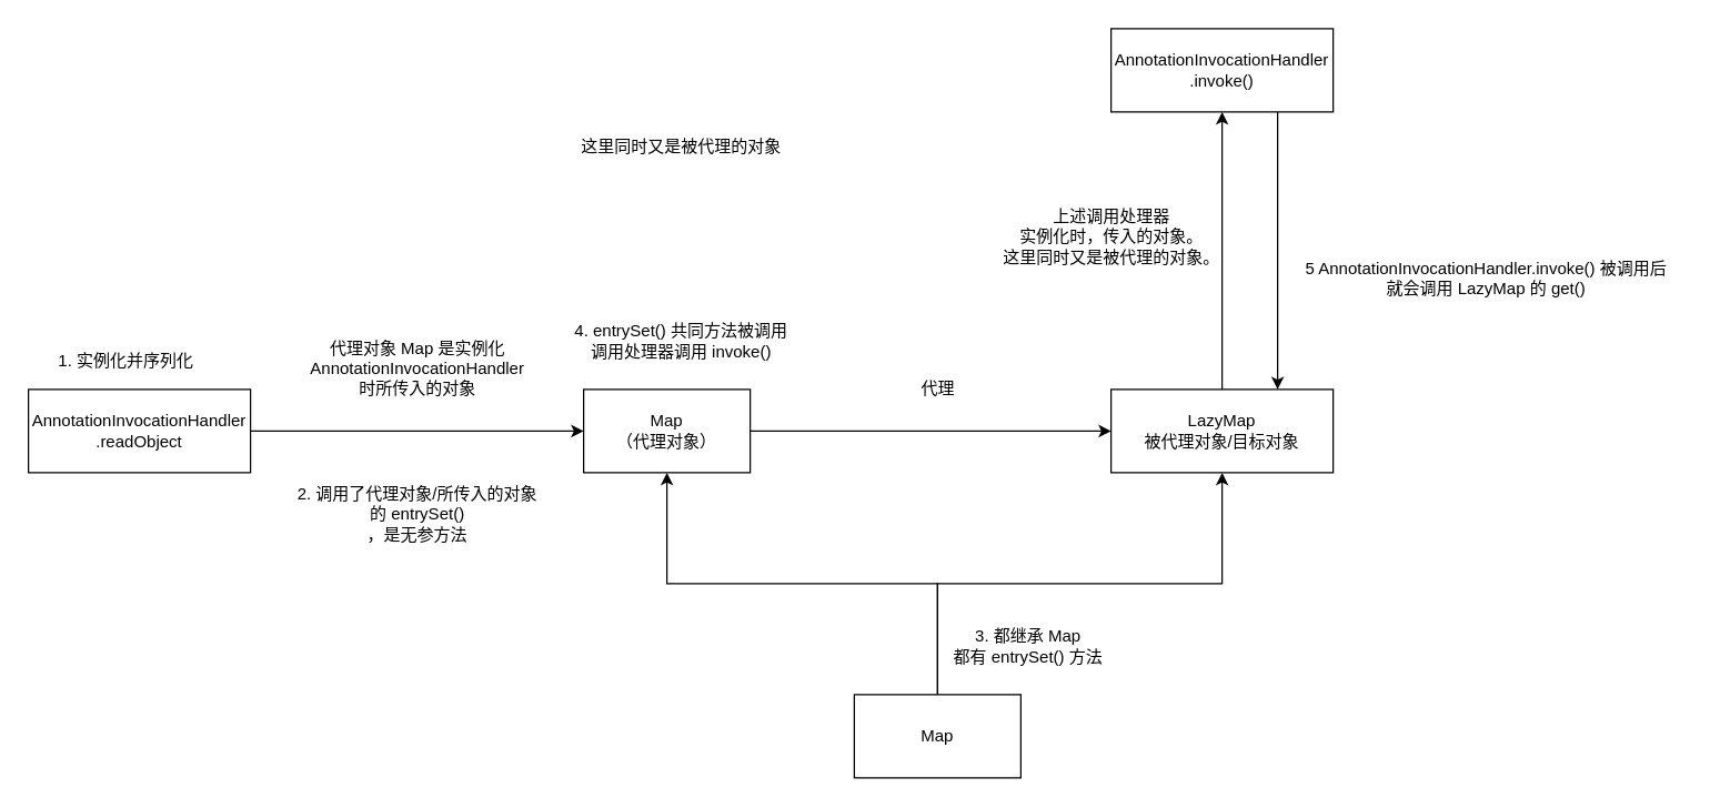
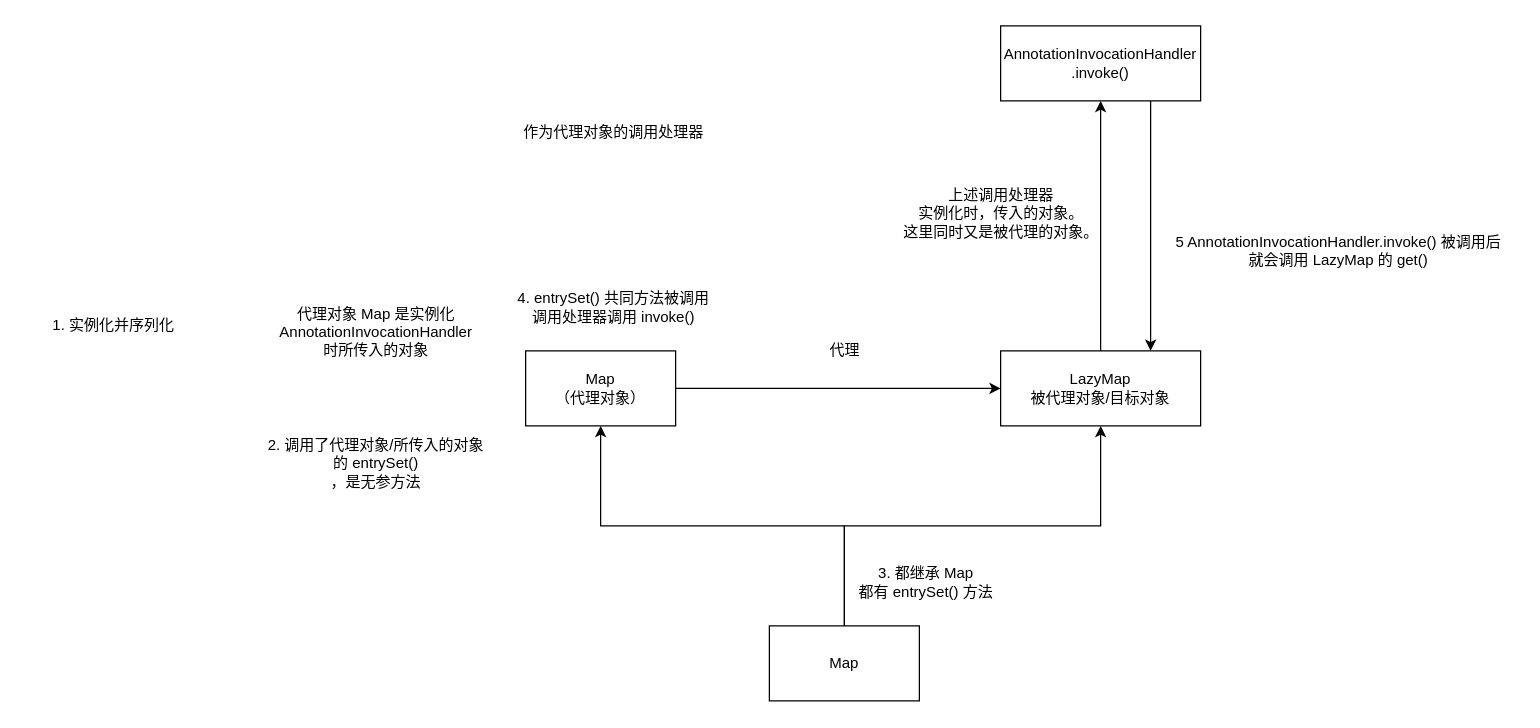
  <mxCell id="0" />
  <mxCell id="1" parent="0" />
  <mxCell id="2" style="edgeStyle=orthogonalEdgeStyle;rounded=0;orthogonalLoop=1;jettySize=auto;html=1;exitX=0.5;exitY=0;exitDx=0;exitDy=0;entryX=0.5;entryY=1;entryDx=0;entryDy=0;" parent="1" source="3" target="5" edge="1"><mxGeometry relative="1" as="geometry" /></mxCell>
  <mxCell id="3" value="LazyMap&lt;br&gt;被代理对象/目标对象" style="rounded=0;whiteSpace=wrap;html=1;" parent="1" vertex="1"><mxGeometry x="800" y="280" width="160" height="60" as="geometry" /></mxCell>
  <mxCell id="4" style="edgeStyle=orthogonalEdgeStyle;rounded=0;orthogonalLoop=1;jettySize=auto;html=1;exitX=0.75;exitY=1;exitDx=0;exitDy=0;entryX=0.75;entryY=0;entryDx=0;entryDy=0;" parent="1" source="5" target="3" edge="1"><mxGeometry relative="1" as="geometry" /></mxCell>
  <mxCell id="5" value="AnnotationInvocationHandler&lt;br&gt;.invoke()" style="rounded=0;whiteSpace=wrap;html=1;" parent="1" vertex="1"><mxGeometry x="800" y="20" width="160" height="60" as="geometry" /></mxCell>
- <mxCell id="6" style="edgeStyle=orthogonalEdgeStyle;rounded=0;orthogonalLoop=1;jettySize=auto;html=1;entryX=0;entryY=0.5;entryDx=0;entryDy=0;" parent="1" source="7" target="9" edge="1"><mxGeometry relative="1" as="geometry" /></mxCell>
- <mxCell id="7" value="AnnotationInvocationHandler&lt;br&gt;.readObject" style="rounded=0;whiteSpace=wrap;html=1;" parent="1" vertex="1"><mxGeometry x="20" y="280" width="160" height="60" as="geometry" /></mxCell>
  <mxCell id="8" style="edgeStyle=orthogonalEdgeStyle;rounded=0;orthogonalLoop=1;jettySize=auto;html=1;exitX=1;exitY=0.5;exitDx=0;exitDy=0;entryX=0;entryY=0.5;entryDx=0;entryDy=0;" parent="1" source="9" target="3" edge="1"><mxGeometry relative="1" as="geometry" /></mxCell>
  <mxCell id="9" value="&amp;nbsp;Map&amp;nbsp;&lt;br&gt;（代理对象）" style="whiteSpace=wrap;html=1;rounded=0;" parent="1" vertex="1"><mxGeometry x="420" y="280" width="120" height="60" as="geometry" /></mxCell>
  <mxCell id="10" value="代理" style="text;html=1;align=center;verticalAlign=middle;resizable=0;points=[];autosize=1;strokeColor=none;fillColor=none;" parent="1" vertex="1"><mxGeometry x="650" y="265" width="50" height="30" as="geometry" /></mxCell>
  <mxCell id="11" style="edgeStyle=orthogonalEdgeStyle;rounded=0;orthogonalLoop=1;jettySize=auto;html=1;exitX=0.5;exitY=0;exitDx=0;exitDy=0;entryX=0.5;entryY=1;entryDx=0;entryDy=0;" parent="1" source="13" target="9" edge="1"><mxGeometry relative="1" as="geometry" /></mxCell>
  <mxCell id="12" style="edgeStyle=orthogonalEdgeStyle;rounded=0;orthogonalLoop=1;jettySize=auto;html=1;entryX=0.5;entryY=1;entryDx=0;entryDy=0;" parent="1" source="13" target="3" edge="1"><mxGeometry relative="1" as="geometry"><Array as="points"><mxPoint x="675" y="420" /><mxPoint x="880" y="420" /></Array></mxGeometry></mxCell>
  <mxCell id="13" value="Map" style="rounded=0;whiteSpace=wrap;html=1;" parent="1" vertex="1"><mxGeometry x="615" y="500" width="120" height="60" as="geometry" /></mxCell>
- <mxCell id="14" value="这里同时又是被代理的对象" style="text;html=1;align=center;verticalAlign=middle;resizable=0;points=[];autosize=1;strokeColor=none;fillColor=none;" parent="1" vertex="1"><mxGeometry x="405" y="90" width="170" height="30" as="geometry" /></mxCell>
+ <mxCell id="14" value="作为代理对象的调用处理器" style="text;html=1;align=center;verticalAlign=middle;resizable=0;points=[];autosize=1;strokeColor=none;fillColor=none;" parent="1" vertex="1"><mxGeometry x="405" y="90" width="170" height="30" as="geometry" /></mxCell>
  <mxCell id="15" value="上述调用处理器&lt;br&gt;实例化时，传入的对象。&lt;br&gt;这里同时又是被代理的对象。" style="text;html=1;align=center;verticalAlign=middle;resizable=0;points=[];autosize=1;strokeColor=none;fillColor=none;" parent="1" vertex="1"><mxGeometry x="710" y="140" width="180" height="60" as="geometry" /></mxCell>
  <mxCell id="16" value="3. 都继承 Map&lt;br&gt;都有 entrySet() 方法" style="text;html=1;align=center;verticalAlign=middle;resizable=0;points=[];autosize=1;strokeColor=none;fillColor=none;" parent="1" vertex="1"><mxGeometry x="675" y="445" width="130" height="40" as="geometry" /></mxCell>
  <mxCell id="17" value="代理对象 Map 是实例化&lt;br&gt;AnnotationInvocationHandler&lt;br&gt;时所传入的对象" style="text;html=1;align=center;verticalAlign=middle;resizable=0;points=[];autosize=1;strokeColor=none;fillColor=none;" parent="1" vertex="1"><mxGeometry x="210" y="235" width="180" height="60" as="geometry" /></mxCell>
  <mxCell id="18" value="5 AnnotationInvocationHandler.invoke() 被调用后&lt;br&gt;就会调用 LazyMap 的 get()" style="text;html=1;align=center;verticalAlign=middle;resizable=0;points=[];autosize=1;strokeColor=none;fillColor=none;" parent="1" vertex="1"><mxGeometry x="930" y="180" width="280" height="40" as="geometry" /></mxCell>
  <mxCell id="19" value="2. 调用了代理对象/所传入的对象&lt;br&gt;的&amp;nbsp;entrySet()&lt;br&gt;，是无参方法" style="text;html=1;align=center;verticalAlign=middle;resizable=0;points=[];autosize=1;strokeColor=none;fillColor=none;" parent="1" vertex="1"><mxGeometry x="200" y="340" width="200" height="60" as="geometry" /></mxCell>
  <mxCell id="20" value="4. entrySet() 共同方法被调用&lt;br&gt;调用处理器调用 invoke()" style="text;html=1;align=center;verticalAlign=middle;resizable=0;points=[];autosize=1;strokeColor=none;fillColor=none;" parent="1" vertex="1"><mxGeometry x="400" y="225" width="180" height="40" as="geometry" /></mxCell>
  <mxCell id="21" value="1. 实例化并序列化" style="text;html=1;align=center;verticalAlign=middle;resizable=0;points=[];autosize=1;strokeColor=none;fillColor=none;" parent="1" vertex="1"><mxGeometry x="30" y="245" width="120" height="30" as="geometry" /></mxCell>
